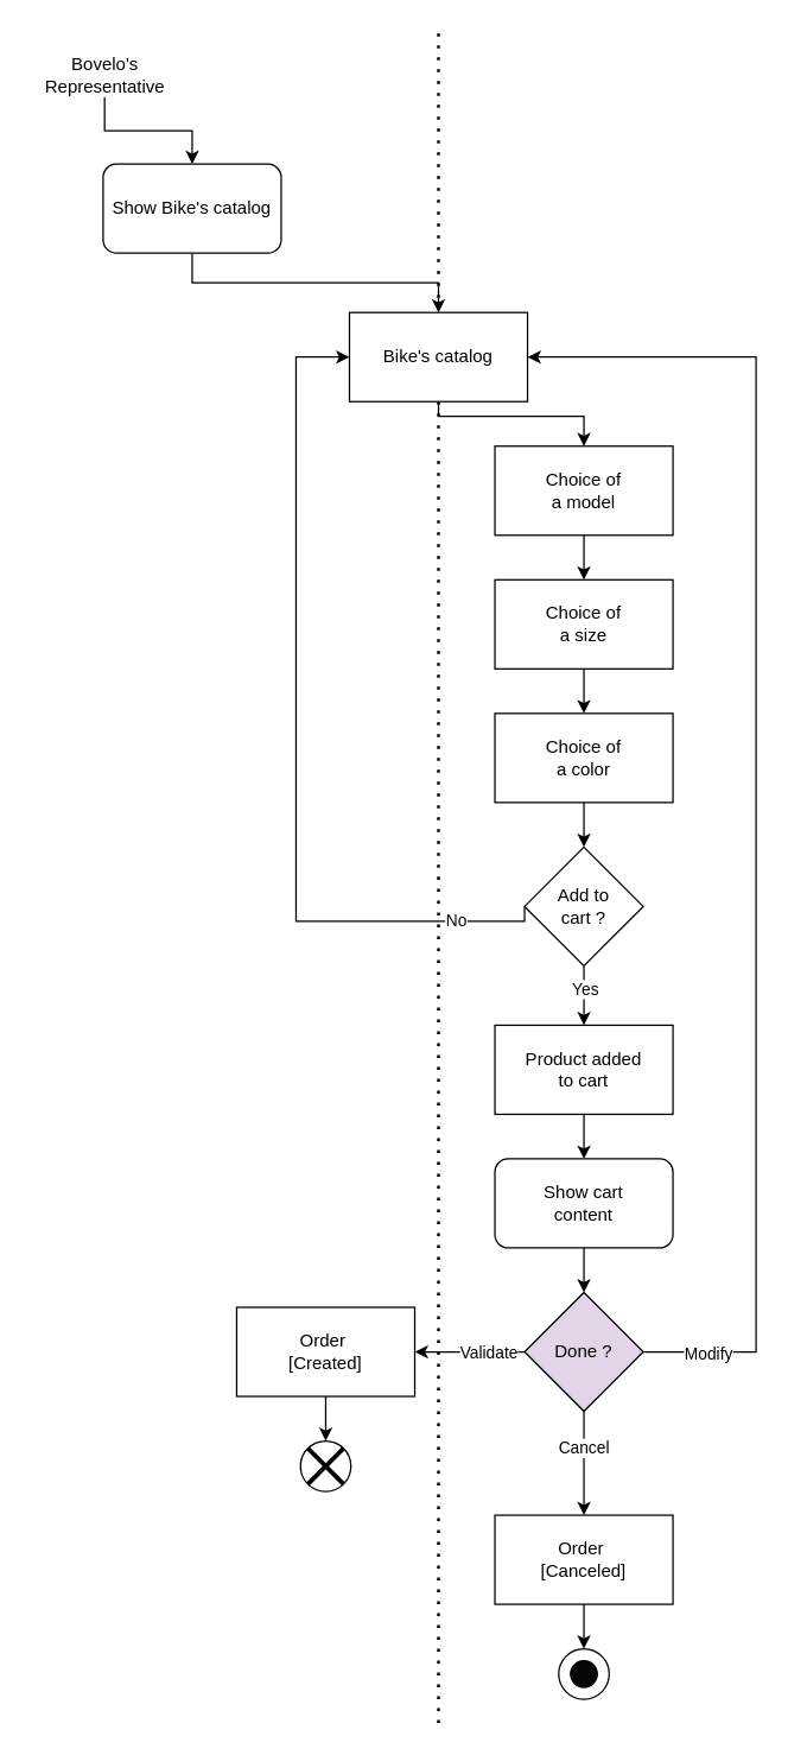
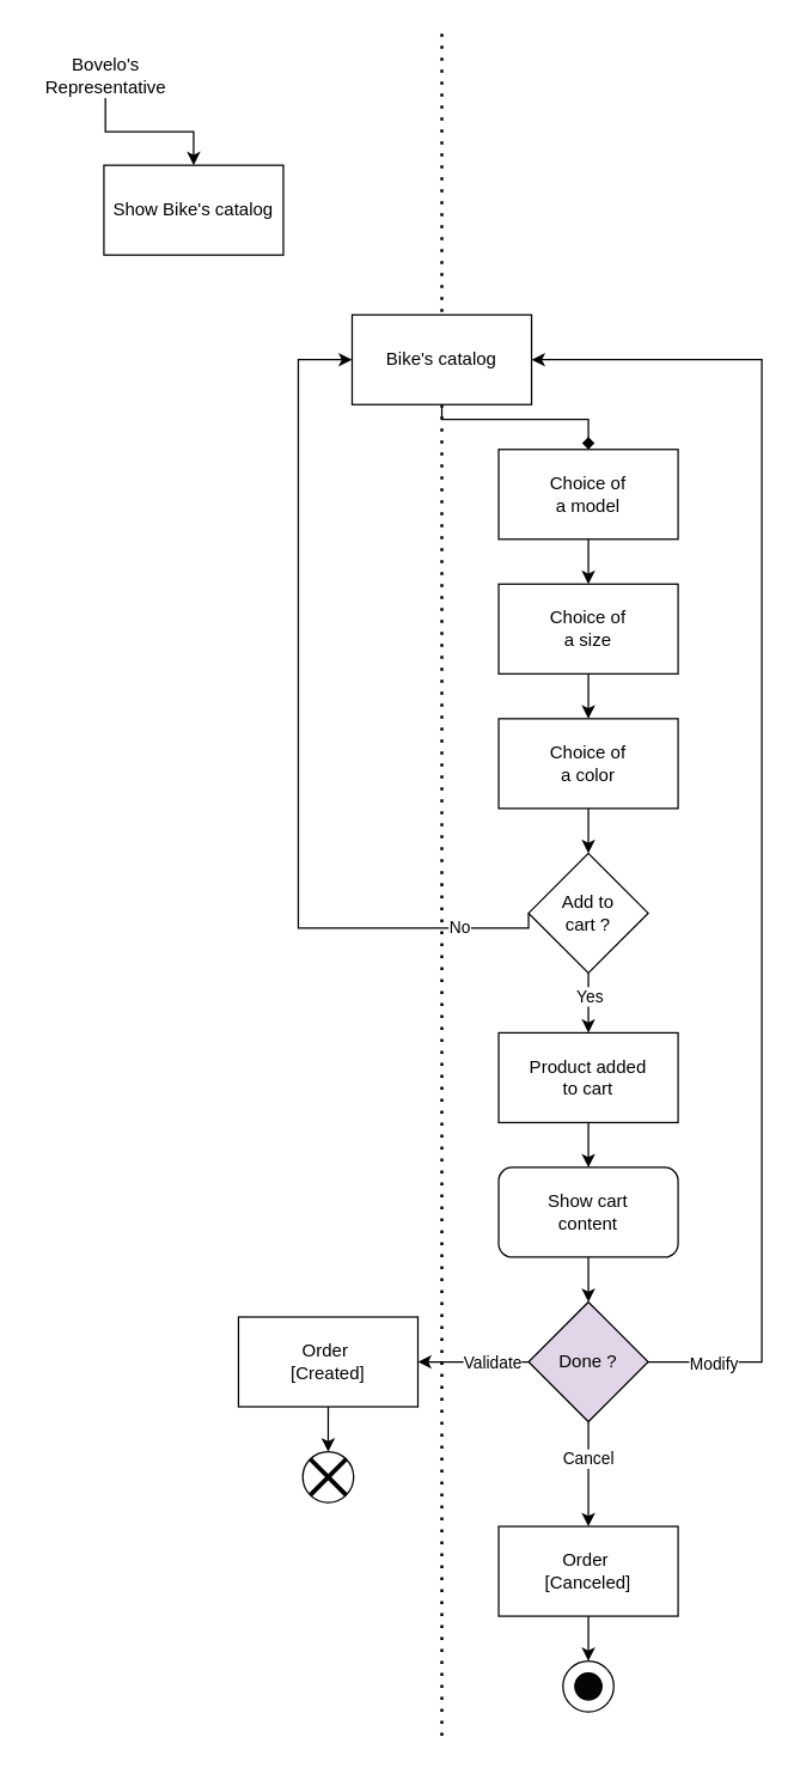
  <mxCell id="0" />
  <mxCell id="1" parent="0" />
  <mxCell id="2" value="" style="endArrow=none;dashed=1;html=1;dashPattern=1 3;strokeWidth=2;" parent="1" edge="1"><mxGeometry width="50" height="50" relative="1" as="geometry"><mxPoint x="295" y="1160" as="sourcePoint" /><mxPoint x="295" y="20" as="targetPoint" /></mxGeometry></mxCell>
- <mxCell id="3" style="edgeStyle=orthogonalEdgeStyle;rounded=0;orthogonalLoop=1;jettySize=auto;html=1;exitX=0.5;exitY=1;exitDx=0;exitDy=0;entryX=0.5;entryY=0;entryDx=0;entryDy=0;" parent="1" source="4" target="6" edge="1"><mxGeometry relative="1" as="geometry"><Array as="points"><mxPoint x="129" y="190" /><mxPoint x="295" y="190" /></Array></mxGeometry></mxCell>
- <mxCell id="4" value="Show Bike's catalog" style="whiteSpace=wrap;html=1;rounded=1;" parent="1" vertex="1"><mxGeometry x="69" y="110" width="120" height="60" as="geometry" /></mxCell>
- <mxCell id="5" style="edgeStyle=orthogonalEdgeStyle;rounded=0;orthogonalLoop=1;jettySize=auto;html=1;exitX=0.5;exitY=1;exitDx=0;exitDy=0;entryX=0.5;entryY=0;entryDx=0;entryDy=0;" parent="1" source="6" target="8" edge="1"><mxGeometry relative="1" as="geometry"><Array as="points"><mxPoint x="295" y="280" /><mxPoint x="393" y="280" /></Array></mxGeometry></mxCell>
+ <mxCell id="4" value="Show Bike's catalog" style="rounded=0;whiteSpace=wrap;html=1;" parent="1" vertex="1"><mxGeometry x="69" y="110" width="120" height="60" as="geometry" /></mxCell>
+ <mxCell id="5" style="edgeStyle=orthogonalEdgeStyle;rounded=0;orthogonalLoop=1;jettySize=auto;html=1;exitX=0.5;exitY=1;exitDx=0;exitDy=0;entryX=0.5;entryY=0;entryDx=0;entryDy=0;endArrow=diamond;" parent="1" source="6" target="8" edge="1"><mxGeometry relative="1" as="geometry"><Array as="points"><mxPoint x="295" y="280" /><mxPoint x="393" y="280" /></Array></mxGeometry></mxCell>
  <mxCell id="6" value="Bike's catalog" style="rounded=0;whiteSpace=wrap;html=1;" parent="1" vertex="1"><mxGeometry x="235" y="210" width="120" height="60" as="geometry" /></mxCell>
  <mxCell id="7" value="" style="edgeStyle=orthogonalEdgeStyle;rounded=0;orthogonalLoop=1;jettySize=auto;html=1;" parent="1" source="8" target="10" edge="1"><mxGeometry relative="1" as="geometry" /></mxCell>
  <mxCell id="8" value="Choice of &lt;br&gt;a model" style="rounded=0;whiteSpace=wrap;html=1;" parent="1" vertex="1"><mxGeometry x="333" y="300" width="120" height="60" as="geometry" /></mxCell>
  <mxCell id="9" value="" style="edgeStyle=orthogonalEdgeStyle;rounded=0;orthogonalLoop=1;jettySize=auto;html=1;" parent="1" source="10" target="12" edge="1"><mxGeometry relative="1" as="geometry" /></mxCell>
  <mxCell id="10" value="Choice of &lt;br&gt;a size" style="rounded=0;whiteSpace=wrap;html=1;" parent="1" vertex="1"><mxGeometry x="333" y="390" width="120" height="60" as="geometry" /></mxCell>
  <mxCell id="11" style="edgeStyle=orthogonalEdgeStyle;rounded=0;orthogonalLoop=1;jettySize=auto;html=1;exitX=0.5;exitY=1;exitDx=0;exitDy=0;entryX=0.5;entryY=0;entryDx=0;entryDy=0;" parent="1" source="12" target="17" edge="1"><mxGeometry relative="1" as="geometry" /></mxCell>
  <mxCell id="12" value="Choice of &lt;br&gt;a color" style="rounded=0;whiteSpace=wrap;html=1;" parent="1" vertex="1"><mxGeometry x="333" y="480" width="120" height="60" as="geometry" /></mxCell>
  <mxCell id="13" style="edgeStyle=orthogonalEdgeStyle;rounded=0;orthogonalLoop=1;jettySize=auto;html=1;exitX=0;exitY=0.5;exitDx=0;exitDy=0;entryX=0;entryY=0.5;entryDx=0;entryDy=0;" parent="1" source="17" target="6" edge="1"><mxGeometry relative="1" as="geometry"><mxPoint x="199" y="230" as="targetPoint" /><Array as="points"><mxPoint x="199" y="620" /><mxPoint x="199" y="240" /></Array></mxGeometry></mxCell>
  <mxCell id="14" value="No" style="edgeLabel;html=1;align=center;verticalAlign=middle;resizable=0;points=[];" parent="13" vertex="1" connectable="0"><mxGeometry x="-0.803" y="-1" relative="1" as="geometry"><mxPoint as="offset" /></mxGeometry></mxCell>
  <mxCell id="15" value="" style="edgeStyle=orthogonalEdgeStyle;rounded=0;orthogonalLoop=1;jettySize=auto;html=1;" parent="1" source="17" target="19" edge="1"><mxGeometry relative="1" as="geometry" /></mxCell>
  <mxCell id="16" value="Yes" style="edgeLabel;html=1;align=center;verticalAlign=middle;resizable=0;points=[];" parent="15" vertex="1" connectable="0"><mxGeometry x="-0.27" relative="1" as="geometry"><mxPoint as="offset" /></mxGeometry></mxCell>
  <mxCell id="17" value="Add to &lt;br&gt;cart ?" style="rhombus;whiteSpace=wrap;html=1;" parent="1" vertex="1"><mxGeometry x="353" y="570" width="80" height="80" as="geometry" /></mxCell>
  <mxCell id="18" value="" style="edgeStyle=orthogonalEdgeStyle;rounded=0;orthogonalLoop=1;jettySize=auto;html=1;" parent="1" source="19" target="21" edge="1"><mxGeometry relative="1" as="geometry" /></mxCell>
  <mxCell id="19" value="Product added &lt;br&gt;to cart" style="whiteSpace=wrap;html=1;" parent="1" vertex="1"><mxGeometry x="333" y="690" width="120" height="60" as="geometry" /></mxCell>
  <mxCell id="20" value="" style="edgeStyle=orthogonalEdgeStyle;rounded=0;orthogonalLoop=1;jettySize=auto;html=1;" parent="1" source="21" target="28" edge="1"><mxGeometry relative="1" as="geometry" /></mxCell>
  <mxCell id="21" value="Show cart &lt;br&gt;content" style="rounded=1;whiteSpace=wrap;html=1;" parent="1" vertex="1"><mxGeometry x="333" y="780" width="120" height="60" as="geometry" /></mxCell>
  <mxCell id="22" value="" style="edgeStyle=orthogonalEdgeStyle;rounded=0;orthogonalLoop=1;jettySize=auto;html=1;" parent="1" source="28" target="30" edge="1"><mxGeometry relative="1" as="geometry" /></mxCell>
  <mxCell id="23" value="Cancel" style="edgeLabel;html=1;align=center;verticalAlign=middle;resizable=0;points=[];" parent="22" vertex="1" connectable="0"><mxGeometry x="-0.31" y="-1" relative="1" as="geometry"><mxPoint as="offset" /></mxGeometry></mxCell>
  <mxCell id="24" value="" style="edgeStyle=orthogonalEdgeStyle;rounded=0;orthogonalLoop=1;jettySize=auto;html=1;" parent="1" source="28" target="32" edge="1"><mxGeometry relative="1" as="geometry" /></mxCell>
  <mxCell id="25" value="Validate" style="edgeLabel;html=1;align=center;verticalAlign=middle;resizable=0;points=[];" parent="24" vertex="1" connectable="0"><mxGeometry x="-0.324" relative="1" as="geometry"><mxPoint as="offset" /></mxGeometry></mxCell>
  <mxCell id="26" style="edgeStyle=orthogonalEdgeStyle;rounded=0;orthogonalLoop=1;jettySize=auto;html=1;exitX=1;exitY=0.5;exitDx=0;exitDy=0;entryX=1;entryY=0.5;entryDx=0;entryDy=0;" parent="1" source="28" target="6" edge="1"><mxGeometry relative="1" as="geometry"><mxPoint x="509" y="228.8" as="targetPoint" /><Array as="points"><mxPoint x="509" y="910" /><mxPoint x="509" y="240" /></Array></mxGeometry></mxCell>
  <mxCell id="27" value="Modify" style="edgeLabel;html=1;align=center;verticalAlign=middle;resizable=0;points=[];" parent="26" vertex="1" connectable="0"><mxGeometry x="-0.905" y="-1" relative="1" as="geometry"><mxPoint as="offset" /></mxGeometry></mxCell>
  <mxCell id="28" value="Done ?" style="rhombus;whiteSpace=wrap;html=1;fillColor=#e1d5e7;" parent="1" vertex="1"><mxGeometry x="353" y="870" width="80" height="80" as="geometry" /></mxCell>
  <mxCell id="29" value="" style="edgeStyle=orthogonalEdgeStyle;rounded=0;orthogonalLoop=1;jettySize=auto;html=1;" parent="1" source="30" target="36" edge="1"><mxGeometry relative="1" as="geometry" /></mxCell>
  <mxCell id="30" value="Order&amp;nbsp;&lt;br&gt;[Canceled]" style="rounded=0;whiteSpace=wrap;html=1;" parent="1" vertex="1"><mxGeometry x="333" y="1020" width="120" height="60" as="geometry" /></mxCell>
  <mxCell id="31" value="" style="edgeStyle=orthogonalEdgeStyle;rounded=0;orthogonalLoop=1;jettySize=auto;html=1;" parent="1" source="32" target="35" edge="1"><mxGeometry relative="1" as="geometry" /></mxCell>
  <mxCell id="32" value="Order&amp;nbsp;&lt;br&gt;[Created]" style="rounded=0;whiteSpace=wrap;html=1;" parent="1" vertex="1"><mxGeometry x="159" y="880" width="120" height="60" as="geometry" /></mxCell>
  <mxCell id="33" value="" style="edgeStyle=orthogonalEdgeStyle;rounded=0;orthogonalLoop=1;jettySize=auto;html=1;" edge="1" parent="1" source="34" target="4"><mxGeometry relative="1" as="geometry" /></mxCell>
  <mxCell id="34" value="Bovelo's&lt;br&gt;Representative" style="text;html=1;align=center;verticalAlign=middle;resizable=0;points=[];autosize=1;" parent="1" vertex="1"><mxGeometry x="20" y="35" width="100" height="30" as="geometry" /></mxCell>
  <mxCell id="35" value="" style="ellipse;whiteSpace=wrap;html=1;aspect=fixed;align=center;" parent="1" vertex="1"><mxGeometry x="202" y="970" width="34" height="34" as="geometry" /></mxCell>
  <mxCell id="36" value="" style="ellipse;whiteSpace=wrap;html=1;aspect=fixed;" parent="1" vertex="1"><mxGeometry x="376" y="1110" width="34" height="34" as="geometry" /></mxCell>
  <mxCell id="37" value="" style="ellipse;whiteSpace=wrap;html=1;aspect=fixed;fillColor=#050505;" parent="1" vertex="1"><mxGeometry x="384" y="1118" width="18" height="18" as="geometry" /></mxCell>
  <mxCell id="38" value="" style="endArrow=none;html=1;exitX=0;exitY=1;exitDx=0;exitDy=0;entryX=1;entryY=0;entryDx=0;entryDy=0;strokeWidth=3;strokeColor=#000000;" parent="1" source="35" target="35" edge="1"><mxGeometry width="50" height="50" relative="1" as="geometry"><mxPoint x="202" y="1020" as="sourcePoint" /><mxPoint x="252" y="970" as="targetPoint" /></mxGeometry></mxCell>
  <mxCell id="39" value="" style="endArrow=none;html=1;exitX=1;exitY=1;exitDx=0;exitDy=0;entryX=0;entryY=0;entryDx=0;entryDy=0;strokeWidth=3;strokeColor=#000000;" parent="1" source="35" target="35" edge="1"><mxGeometry width="50" height="50" relative="1" as="geometry"><mxPoint x="216.979" y="1009.021" as="sourcePoint" /><mxPoint x="241.021" y="984.979" as="targetPoint" /></mxGeometry></mxCell>
